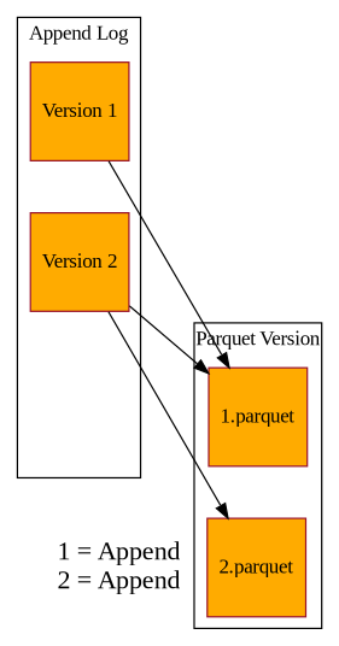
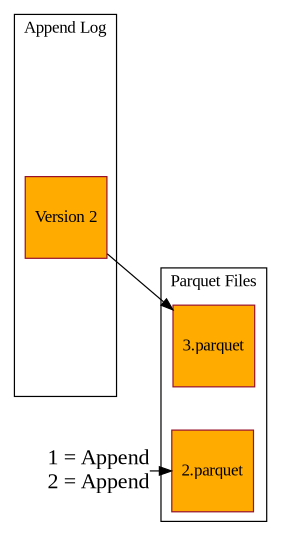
  digraph {
    fontname="Liberation Serif"
    rankdir=TB
    splines=line
    node [fontname="Liberation Serif" shape=square color="#98102A" fillcolor="#FFAB00" style=filled]
    edge [fontname="Liberation Serif"]
    n1 [fontsize=18 label="1 = Append\n2 = Append" shape=plain color="" fillcolor="" style=""]
-   "Version 1"
    "Version 2"
    "Version 3" [style=invis]
-   "1.parquet"
+   "1.parquet" [label="3.parquet"]
    "2.parquet"
    subgraph sub_1 {
      rank=sink
      n1
    }
    subgraph cluster_2 {
      label="Append Log"
      rank=same
-     "Version 1"
      "Version 2"
      "Version 3"
    }
    subgraph cluster_3 {
-     label="Parquet Version"
+     label="Parquet Files"
      rank=same
      "1.parquet"
      "2.parquet"
    }
-   "Version 1" -> "Version 2" [dir=none style=invisible]
-   "Version 1" -> "1.parquet"
    "Version 2" -> "Version 3" [dir=none style=invisible]
    "Version 2" -> "1.parquet"
-   "Version 2" -> "2.parquet"
+   n1 -> "2.parquet"
    "1.parquet" -> "2.parquet" [dir=none style=invis]
  }
